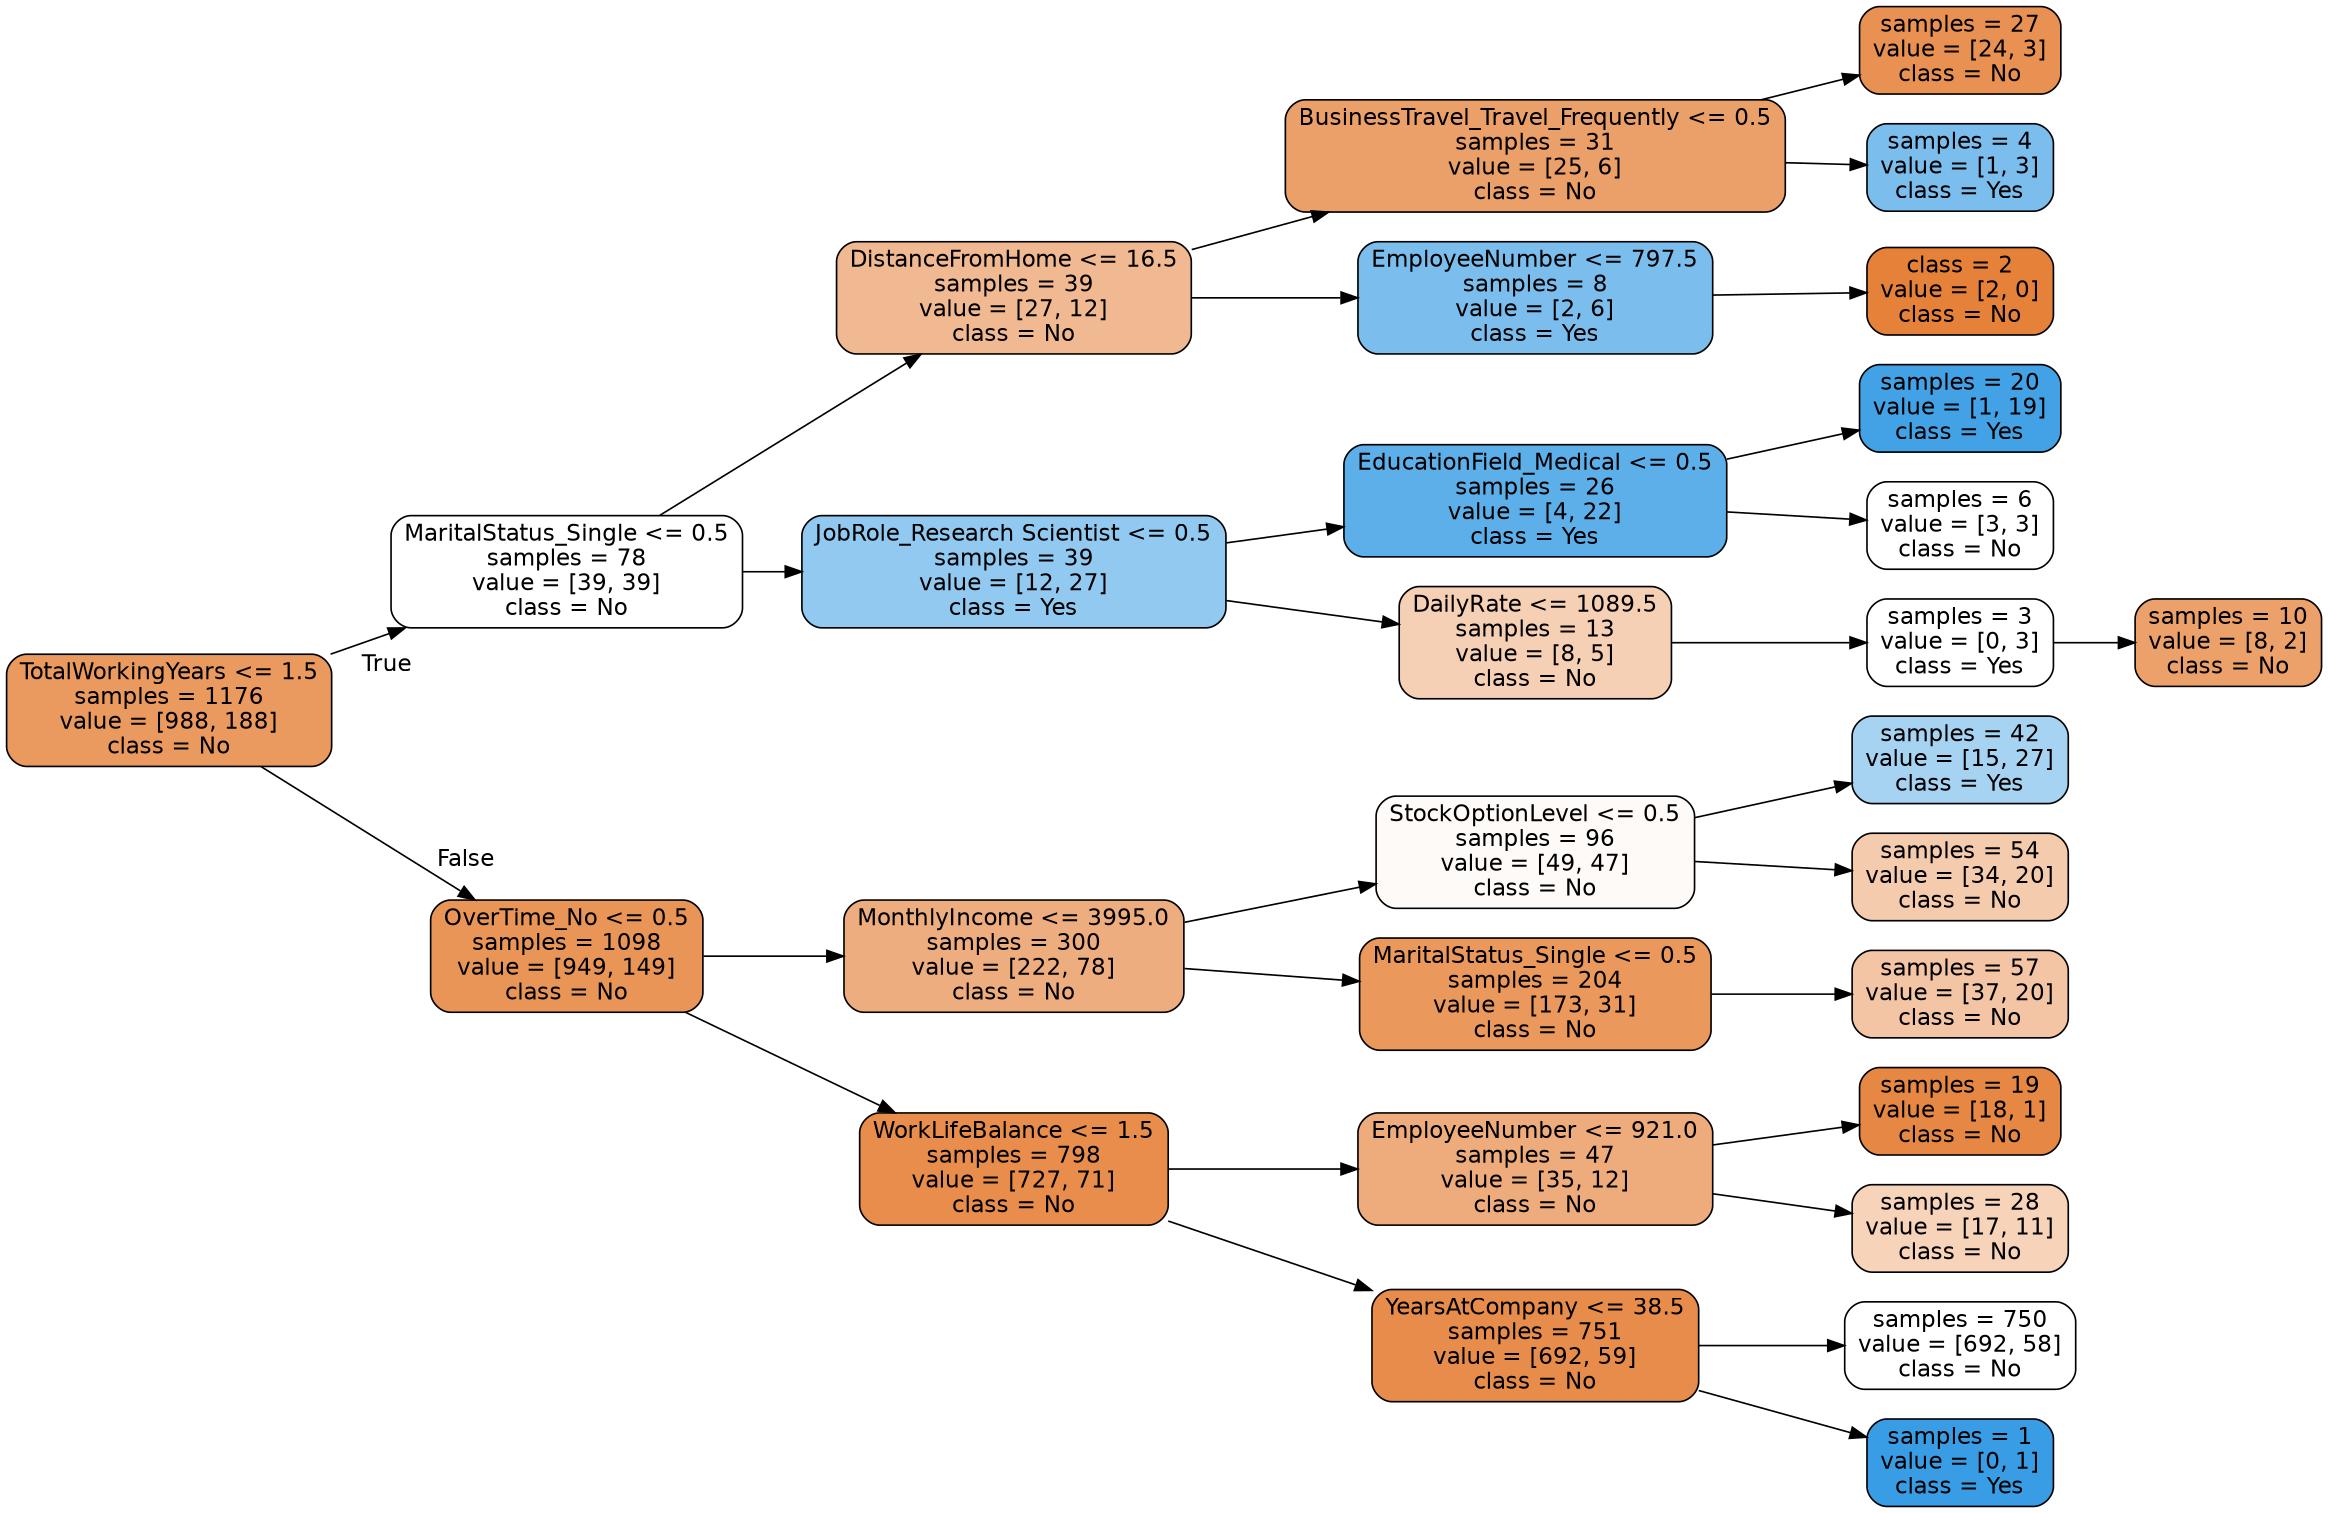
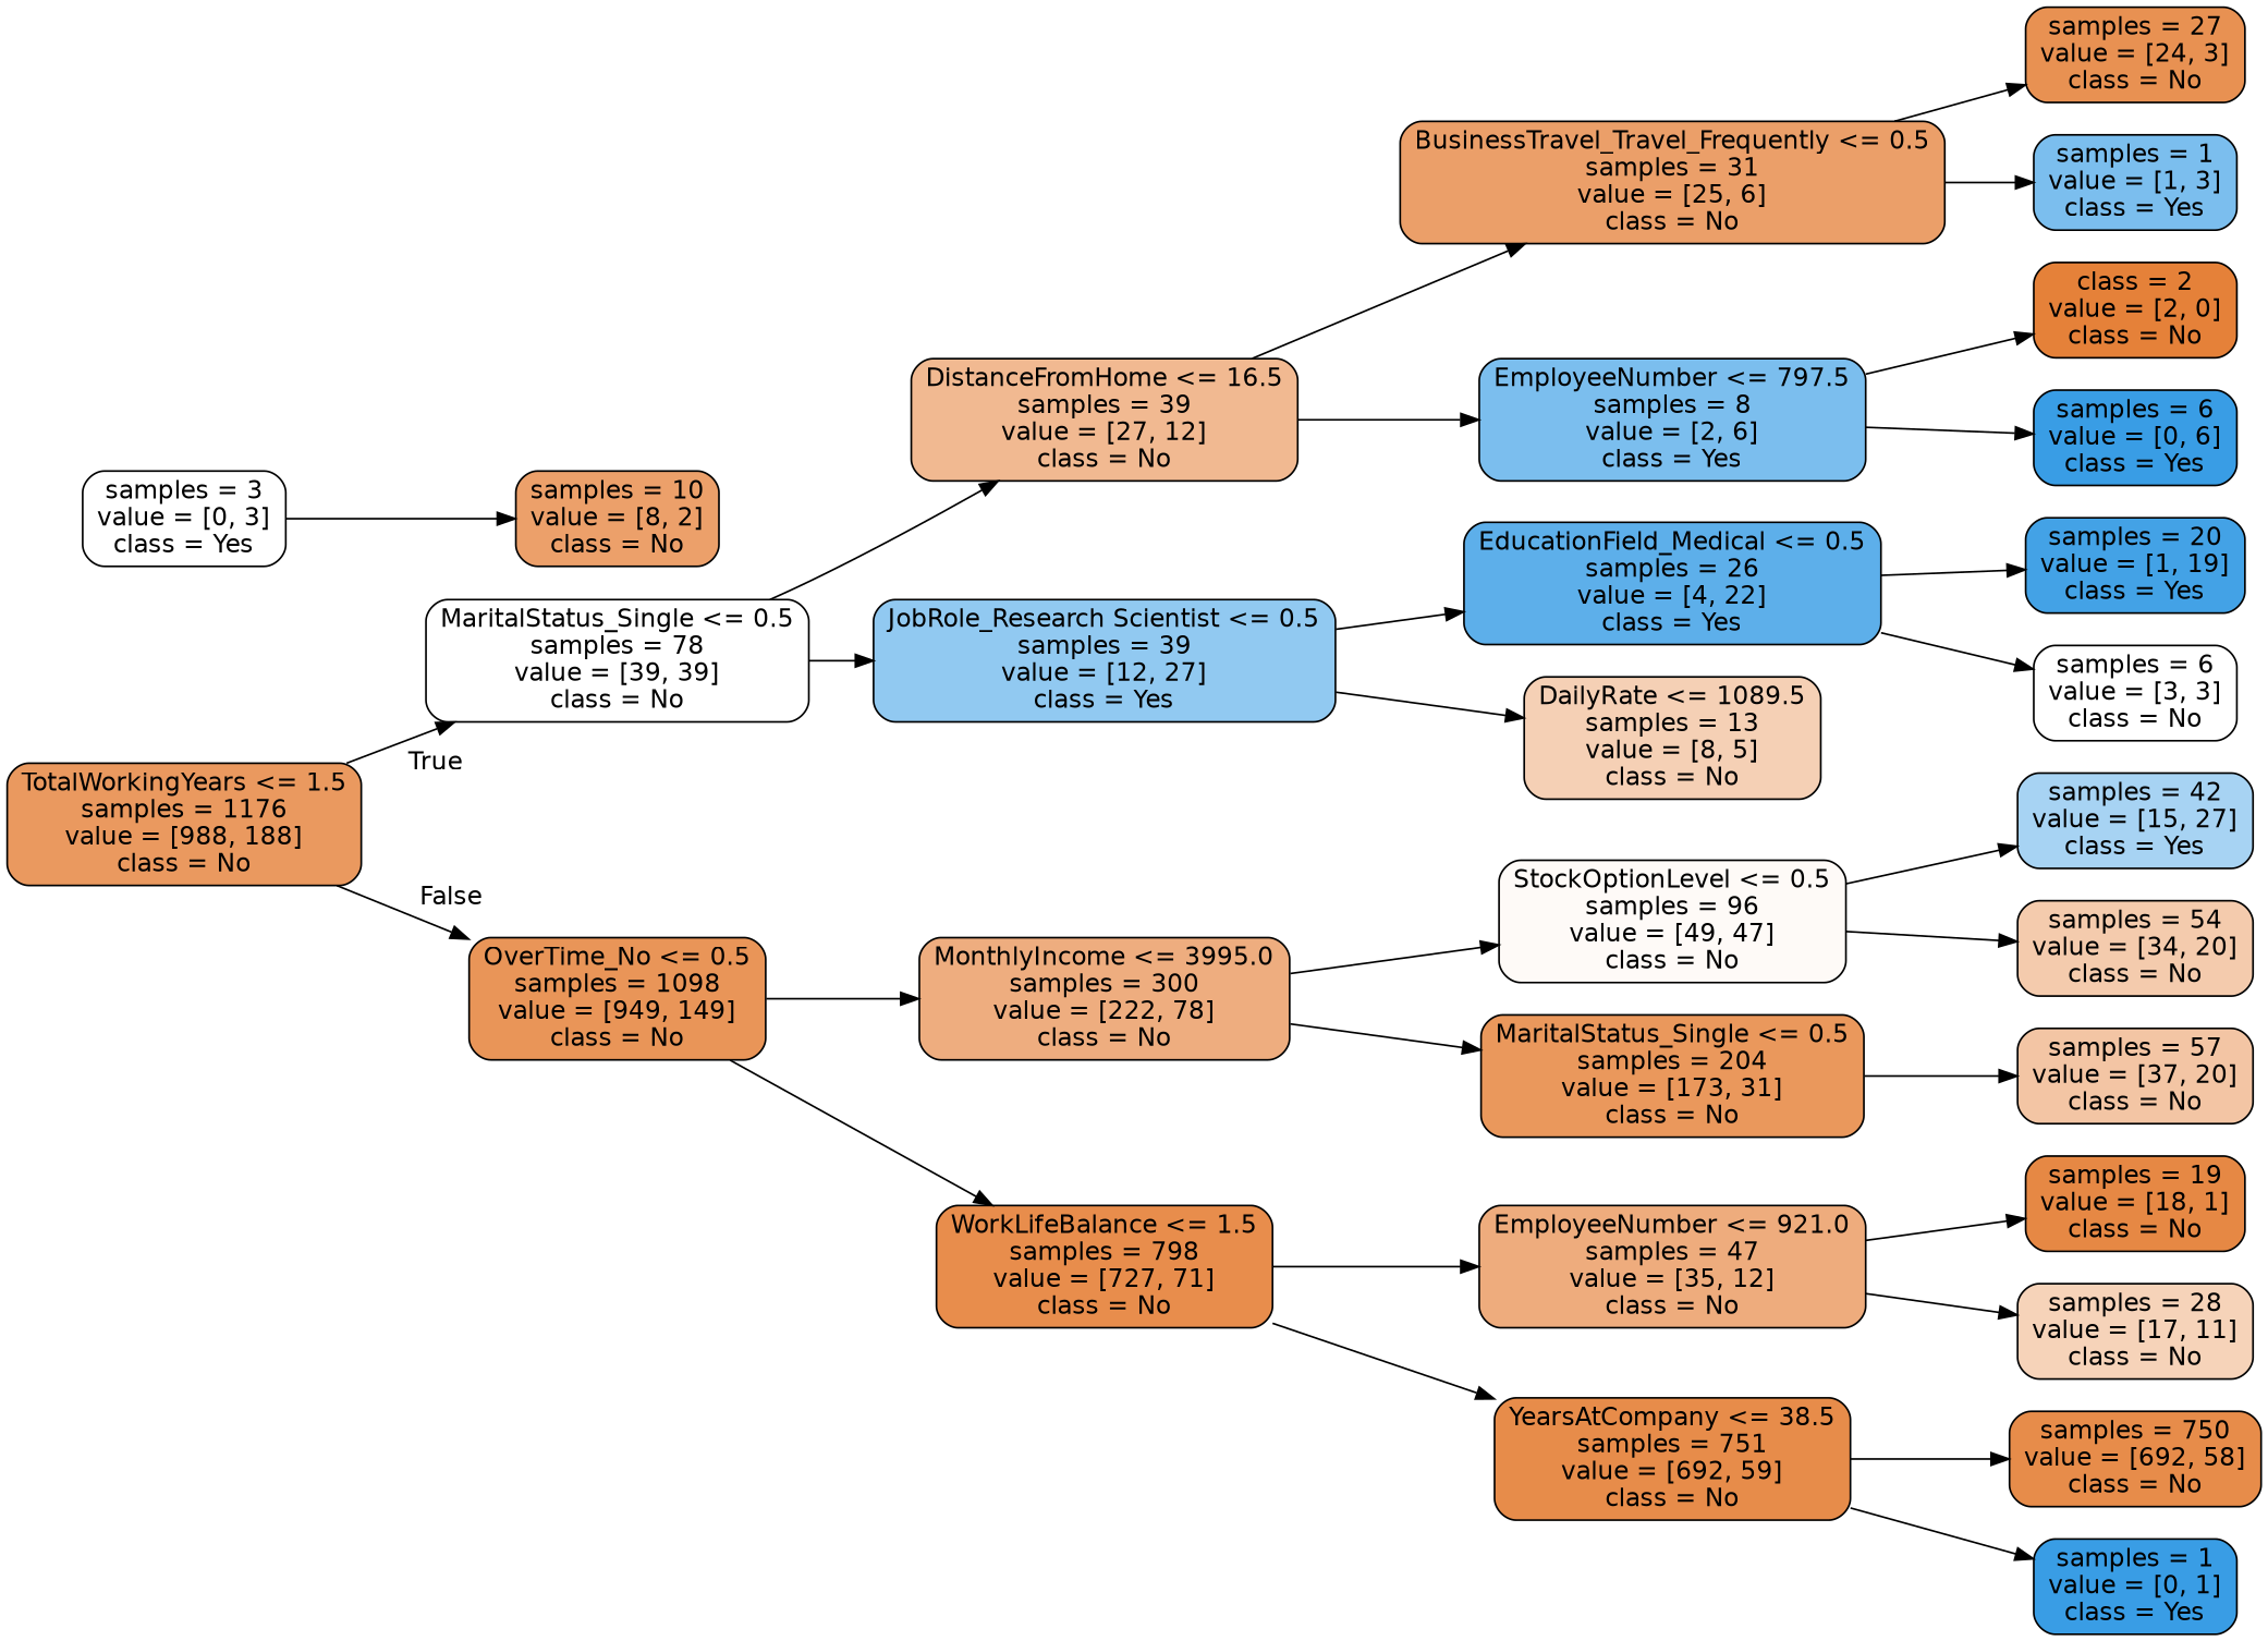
  digraph {
    rankdir=LR
    node [color=black fillcolor="#ffffff" fontname=helvetica shape=box style="filled, rounded"]
    edge [fontname=helvetica]
    n1 [fillcolor="#ea995f" label="TotalWorkingYears <= 1.5\nsamples = 1176\nvalue = [988, 188]\nclass = No"]
    n2 [label="MaritalStatus_Single <= 0.5\nsamples = 78\nvalue = [39, 39]\nclass = No"]
    n3 [fillcolor="#e99558" label="OverTime_No <= 0.5\nsamples = 1098\nvalue = [949, 149]\nclass = No"]
    n4 [fillcolor="#f1b991" label="DistanceFromHome <= 16.5\nsamples = 39\nvalue = [27, 12]\nclass = No"]
    n5 [fillcolor="#91c9f1" label="JobRole_Research Scientist <= 0.5\nsamples = 39\nvalue = [12, 27]\nclass = Yes"]
    n6 [fillcolor="#eead7f" label="MonthlyIncome <= 3995.0\nsamples = 300\nvalue = [222, 78]\nclass = No"]
    n7 [fillcolor="#e88d4c" label="WorkLifeBalance <= 1.5\nsamples = 798\nvalue = [727, 71]\nclass = No"]
    n8 [fillcolor="#eb9f69" label="BusinessTravel_Travel_Frequently <= 0.5\nsamples = 31\nvalue = [25, 6]\nclass = No"]
    n9 [fillcolor="#7bbeee" label="EmployeeNumber <= 797.5\nsamples = 8\nvalue = [2, 6]\nclass = Yes"]
    n10 [fillcolor="#5dafea" label="EducationField_Medical <= 0.5\nsamples = 26\nvalue = [4, 22]\nclass = Yes"]
    n11 [fillcolor="#f5d0b5" label="DailyRate <= 1089.5\nsamples = 13\nvalue = [8, 5]\nclass = No"]
    n12 [fillcolor="#e89152" label="samples = 27\nvalue = [24, 3]\nclass = No"]
-   n13 [fillcolor="#7bbeee" label="samples = 4\nvalue = [1, 3]\nclass = Yes"]
+   n13 [fillcolor="#7bbeee" label="samples = 1\nvalue = [1, 3]\nclass = Yes"]
    n14 [fillcolor="#e58139" label="class = 2\nvalue = [2, 0]\nclass = No"]
+   n15 [fillcolor="#399de5" label="samples = 6\nvalue = [0, 6]\nclass = Yes"]
    n16 [fillcolor="#43a2e6" label="samples = 20\nvalue = [1, 19]\nclass = Yes"]
    n17 [label="samples = 6\nvalue = [3, 3]\nclass = No"]
    n18 [label="samples = 3\nvalue = [0, 3]\nclass = Yes"]
    n19 [fillcolor="#eca06a" label="samples = 10\nvalue = [8, 2]\nclass = No"]
    n20 [fillcolor="#fefaf7" label="StockOptionLevel <= 0.5\nsamples = 96\nvalue = [49, 47]\nclass = No"]
    n21 [fillcolor="#ea985c" label="MaritalStatus_Single <= 0.5\nsamples = 204\nvalue = [173, 31]\nclass = No"]
    n22 [fillcolor="#eeac7d" label="EmployeeNumber <= 921.0\nsamples = 47\nvalue = [35, 12]\nclass = No"]
    n23 [fillcolor="#e78c4a" label="YearsAtCompany <= 38.5\nsamples = 751\nvalue = [692, 59]\nclass = No"]
    n24 [fillcolor="#a7d3f3" label="samples = 42\nvalue = [15, 27]\nclass = Yes"]
    n25 [fillcolor="#f4cbad" label="samples = 54\nvalue = [34, 20]\nclass = No"]
    n26 [fillcolor="#f3c5a4" label="samples = 57\nvalue = [37, 20]\nclass = No"]
    n27 [fillcolor="#e68844" label="samples = 19\nvalue = [18, 1]\nclass = No"]
    n28 [fillcolor="#f6d3b9" label="samples = 28\nvalue = [17, 11]\nclass = No"]
-   n29 [label="samples = 750\nvalue = [692, 58]\nclass = No"]
+   n29 [fillcolor="#e78c4a" label="samples = 750\nvalue = [692, 58]\nclass = No"]
    n30 [fillcolor="#399de5" label="samples = 1\nvalue = [0, 1]\nclass = Yes"]
    n1 -> n2 [headlabel=True labelangle=45 labeldistance=2.5]
    n1 -> n3 [headlabel=False labelangle=-45 labeldistance=2.5]
    n2 -> n4
    n2 -> n5
    n3 -> n6
    n3 -> n7
    n4 -> n8
    n4 -> n9
    n5 -> n10
    n5 -> n11
    n6 -> n20
    n6 -> n21
    n7 -> n22
    n7 -> n23
    n8 -> n12
    n8 -> n13
    n9 -> n14
+   n9 -> n15
    n10 -> n16
    n10 -> n17
-   n11 -> n18
    n18 -> n19
    n20 -> n24
    n20 -> n25
    n21 -> n26
    n22 -> n27
    n22 -> n28
    n23 -> n29
    n23 -> n30
  }
